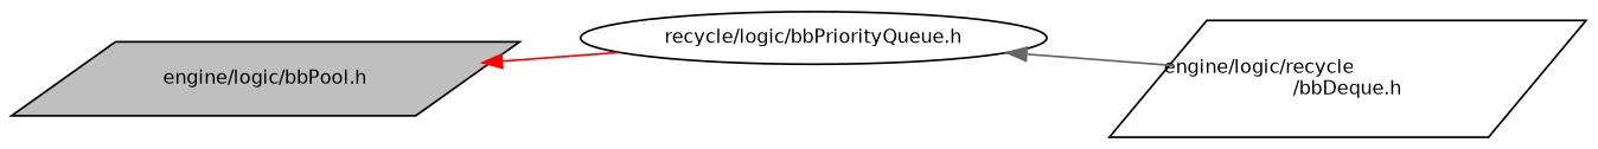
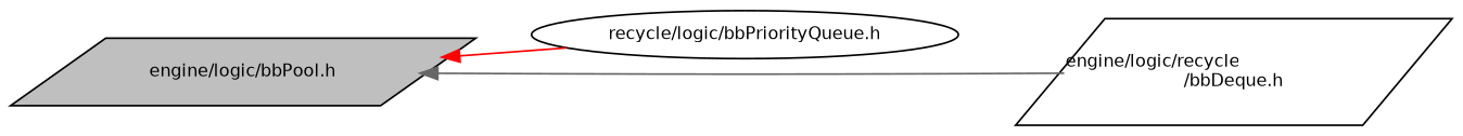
  digraph {
    rankdir=LR
    node [color=black fillcolor=white fontname=Helvetica fontsize=10 shape=parallelogram style=filled]
    edge [dir=back fontname=Helvetica fontsize=10 labelfontname=Helvetica labelfontsize=10 style=solid]
    n1 [fillcolor=grey75 fontcolor=black height=0.2 label="engine/logic/bbPool.h" width=0.4]
    n2 [height=0.2 label="recycle/logic/bbPriorityQueue.h" shape=ellipse width=0.4]
    n3 [height=0.2 label="engine/logic/recycle\l/bbDeque.h" width=0.4]
    n1 -> n2 [color=red]
-   n2 -> n3 [color=gray40]
+   n1 -> n3 [color=gray40]
  }
